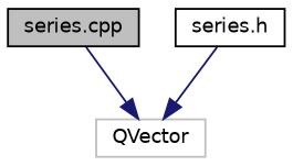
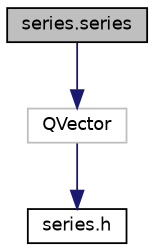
  digraph {
    node [color=black fillcolor=white fontname=Helvetica fontsize=10 shape=record style=filled]
    edge [color=midnightblue fontname=Helvetica fontsize=10 labelfontname=Helvetica labelfontsize=10 style=solid]
-   n1 [fillcolor=grey75 fontcolor=black height=0.2 label="series.cpp" width=0.4]
+   n1 [fillcolor=grey75 fontcolor=black height=0.2 label="series.series" width=0.4]
    n2 [color=grey75 height=0.2 label=QVector width=0.4]
    n3 [height=0.2 label="series.h" width=0.4]
    n1 -> n2
-   n3 -> n2
+   n2 -> n3
  }
